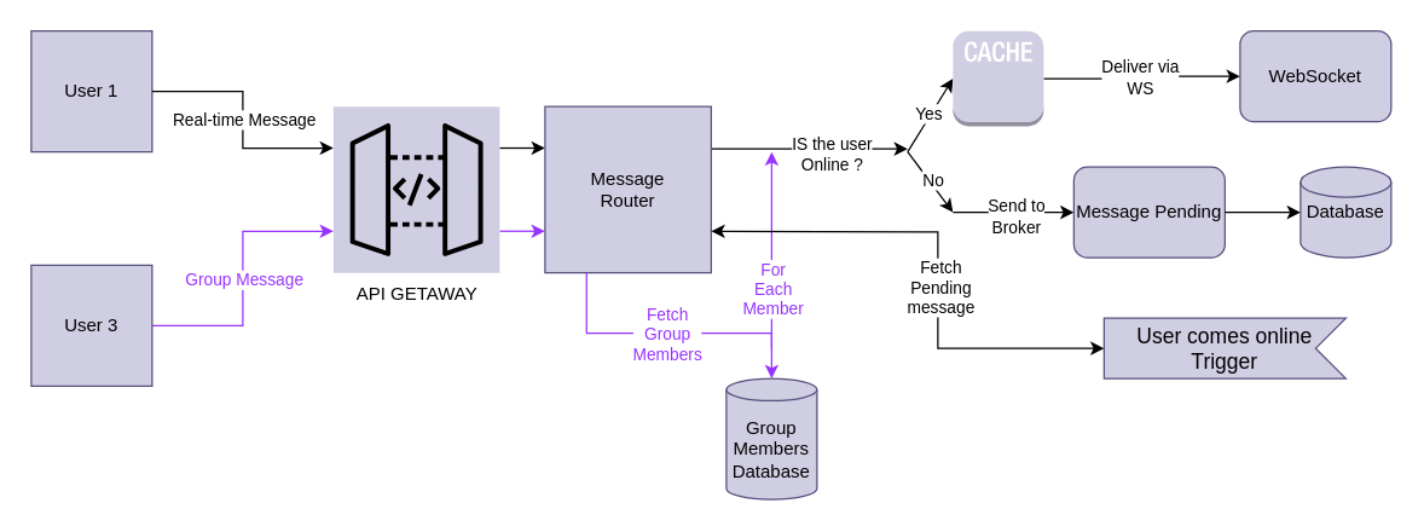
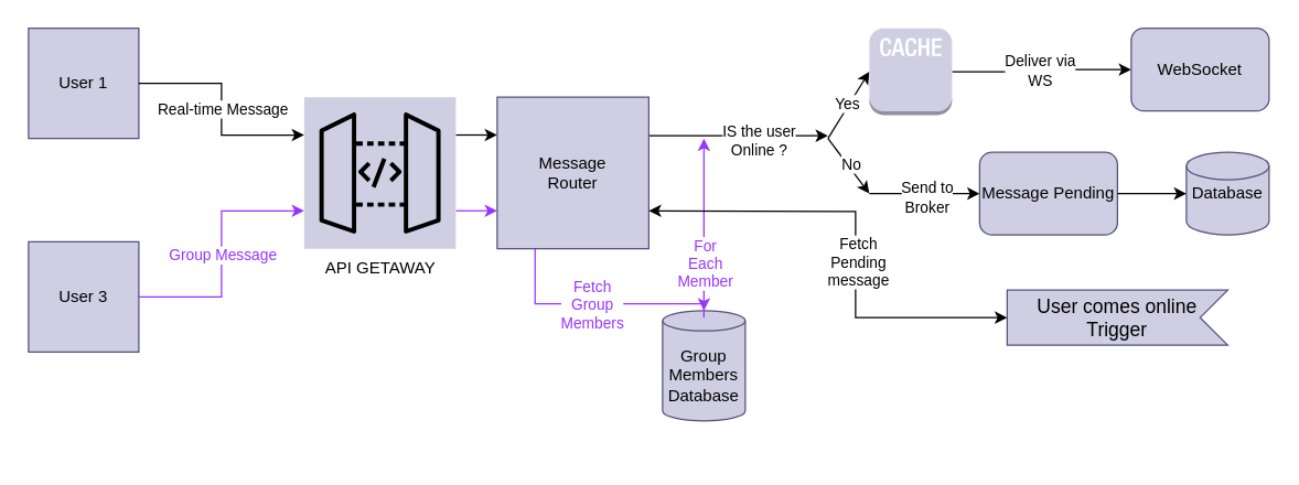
  <mxCell id="0" />
  <mxCell id="1" parent="0" />
  <mxCell id="2" value="User 1" style="whiteSpace=wrap;html=1;aspect=fixed;fillColor=#d0cee2;strokeColor=#56517e;" vertex="1" parent="1"><mxGeometry x="20" y="20" width="80" height="80" as="geometry" /></mxCell>
  <mxCell id="3" style="edgeStyle=orthogonalEdgeStyle;rounded=0;orthogonalLoop=1;jettySize=auto;html=1;exitX=1;exitY=0.25;exitDx=0;exitDy=0;exitPerimeter=0;entryX=0;entryY=0.25;entryDx=0;entryDy=0;" edge="1" parent="1" source="5" target="13"><mxGeometry relative="1" as="geometry" /></mxCell>
  <mxCell id="4" style="edgeStyle=orthogonalEdgeStyle;rounded=0;orthogonalLoop=1;jettySize=auto;html=1;exitX=1;exitY=0.75;exitDx=0;exitDy=0;exitPerimeter=0;entryX=0;entryY=0.75;entryDx=0;entryDy=0;fillColor=#a20025;strokeColor=#9933FF;" edge="1" parent="1" source="5" target="13"><mxGeometry relative="1" as="geometry" /></mxCell>
  <mxCell id="5" value="API GETAWAY" style="points=[[0,0,0],[0.25,0,0],[0.5,0,0],[0.75,0,0],[1,0,0],[0,1,0],[0.25,1,0],[0.5,1,0],[0.75,1,0],[1,1,0],[0,0.25,0],[0,0.5,0],[0,0.75,0],[1,0.25,0],[1,0.5,0],[1,0.75,0]];outlineConnect=0;fillColor=#d0cee2;strokeColor=#000000;dashed=0;verticalLabelPosition=bottom;verticalAlign=top;align=center;html=1;fontSize=12;fontStyle=0;aspect=fixed;shape=mxgraph.aws4.resourceIcon;resIcon=mxgraph.aws4.api_gateway;gradientColor=none;" vertex="1" parent="1"><mxGeometry x="220" y="70" width="110" height="110" as="geometry" /></mxCell>
  <mxCell id="6" style="edgeStyle=orthogonalEdgeStyle;rounded=0;orthogonalLoop=1;jettySize=auto;html=1;entryX=0;entryY=0.25;entryDx=0;entryDy=0;entryPerimeter=0;" edge="1" parent="1" source="2" target="5"><mxGeometry relative="1" as="geometry"><mxPoint x="160" y="120" as="targetPoint" /></mxGeometry></mxCell>
  <mxCell id="7" value="Real-time Message" style="edgeLabel;html=1;align=center;verticalAlign=middle;resizable=0;points=[];" vertex="1" connectable="0" parent="6"><mxGeometry x="-0.004" relative="1" as="geometry"><mxPoint as="offset" /></mxGeometry></mxCell>
  <mxCell id="8" value="User 3" style="whiteSpace=wrap;html=1;aspect=fixed;fillColor=#d0cee2;strokeColor=#56517e;" vertex="1" parent="1"><mxGeometry x="20" y="175" width="80" height="80" as="geometry" /></mxCell>
  <mxCell id="9" style="edgeStyle=orthogonalEdgeStyle;rounded=0;orthogonalLoop=1;jettySize=auto;html=1;entryX=0;entryY=0.75;entryDx=0;entryDy=0;entryPerimeter=0;strokeColor=#9933FF;fillColor=#e51400;" edge="1" parent="1" source="8" target="5"><mxGeometry relative="1" as="geometry" /></mxCell>
  <mxCell id="10" value="Group Message" style="edgeLabel;html=1;align=center;verticalAlign=middle;resizable=0;points=[];fontColor=#9933FF;" vertex="1" connectable="0" parent="9"><mxGeometry x="-0.002" relative="1" as="geometry"><mxPoint as="offset" /></mxGeometry></mxCell>
  <mxCell id="11" style="edgeStyle=orthogonalEdgeStyle;rounded=0;orthogonalLoop=1;jettySize=auto;html=1;exitX=1;exitY=0.25;exitDx=0;exitDy=0;" edge="1" parent="1" source="13"><mxGeometry relative="1" as="geometry"><mxPoint x="600" y="98" as="targetPoint" /><Array as="points"><mxPoint x="600" y="98" /><mxPoint x="600" y="98" /></Array></mxGeometry></mxCell>
  <mxCell id="12" value="IS the user&lt;br&gt;Online ?" style="edgeLabel;html=1;align=center;verticalAlign=middle;resizable=0;points=[];" vertex="1" connectable="0" parent="11"><mxGeometry x="-0.18" y="-1" relative="1" as="geometry"><mxPoint x="26" y="2" as="offset" /></mxGeometry></mxCell>
  <mxCell id="13" value="Message&lt;br&gt;Router" style="whiteSpace=wrap;html=1;aspect=fixed;fillColor=#d0cee2;strokeColor=#56517e;" vertex="1" parent="1"><mxGeometry x="360" y="70" width="110" height="110" as="geometry" /></mxCell>
  <mxCell id="14" value="" style="endArrow=classic;html=1;rounded=0;entryX=0;entryY=0.5;entryDx=0;entryDy=0;entryPerimeter=0;" edge="1" parent="1" target="20"><mxGeometry width="50" height="50" relative="1" as="geometry"><mxPoint x="600" y="100" as="sourcePoint" /><mxPoint x="590" y="40" as="targetPoint" /></mxGeometry></mxCell>
  <mxCell id="15" value="Yes" style="edgeLabel;html=1;align=center;verticalAlign=middle;resizable=0;points=[];" vertex="1" connectable="0" parent="14"><mxGeometry x="0.009" y="2" relative="1" as="geometry"><mxPoint as="offset" /></mxGeometry></mxCell>
  <mxCell id="16" value="" style="endArrow=classic;html=1;rounded=0;" edge="1" parent="1"><mxGeometry width="50" height="50" relative="1" as="geometry"><mxPoint x="600" y="100" as="sourcePoint" /><mxPoint x="630" y="140" as="targetPoint" /></mxGeometry></mxCell>
  <mxCell id="17" value="No" style="edgeLabel;html=1;align=center;verticalAlign=middle;resizable=0;points=[];" vertex="1" connectable="0" parent="16"><mxGeometry x="0.009" y="2" relative="1" as="geometry"><mxPoint as="offset" /></mxGeometry></mxCell>
  <mxCell id="18" style="edgeStyle=orthogonalEdgeStyle;rounded=0;orthogonalLoop=1;jettySize=auto;html=1;entryX=0;entryY=0.5;entryDx=0;entryDy=0;" edge="1" parent="1" source="20" target="21"><mxGeometry relative="1" as="geometry"><mxPoint x="830" y="51.5" as="targetPoint" /></mxGeometry></mxCell>
  <mxCell id="19" value="Deliver via&lt;br&gt;WS" style="edgeLabel;html=1;align=center;verticalAlign=middle;resizable=0;points=[];" vertex="1" connectable="0" parent="18"><mxGeometry x="-0.049" y="1" relative="1" as="geometry"><mxPoint as="offset" /></mxGeometry></mxCell>
  <mxCell id="20" value="" style="outlineConnect=0;dashed=0;verticalLabelPosition=bottom;verticalAlign=top;align=center;html=1;shape=mxgraph.aws3.cache_node;fillColor=#d0cee2;strokeColor=#000000;fontColor=#000000;" vertex="1" parent="1"><mxGeometry x="630" y="20" width="60" height="63" as="geometry" /></mxCell>
  <mxCell id="21" value="&lt;font style=&quot;&quot;&gt;WebS&lt;span style=&quot;background-color: transparent;&quot;&gt;ocket&lt;/span&gt;&lt;/font&gt;" style="rounded=1;whiteSpace=wrap;html=1;fillColor=#d0cee2;strokeColor=#56517e;fontColor=#000000;" vertex="1" parent="1"><mxGeometry x="820" y="20" width="100" height="60" as="geometry" /></mxCell>
  <mxCell id="22" value="&lt;font style=&quot;&quot;&gt;Message Pending&lt;/font&gt;" style="rounded=1;whiteSpace=wrap;html=1;fillColor=#d0cee2;strokeColor=#56517e;fontColor=#000000;" vertex="1" parent="1"><mxGeometry x="710" y="110" width="100" height="60" as="geometry" /></mxCell>
  <mxCell id="23" value="" style="endArrow=classic;html=1;rounded=0;entryX=0;entryY=0.5;entryDx=0;entryDy=0;" edge="1" parent="1" target="22"><mxGeometry width="50" height="50" relative="1" as="geometry"><mxPoint x="630" y="140" as="sourcePoint" /><mxPoint x="660" y="100" as="targetPoint" /></mxGeometry></mxCell>
  <mxCell id="24" value="Send to&lt;br&gt;Broker" style="edgeLabel;html=1;align=center;verticalAlign=middle;resizable=0;points=[];" vertex="1" connectable="0" parent="23"><mxGeometry x="0.016" y="-2" relative="1" as="geometry"><mxPoint as="offset" /></mxGeometry></mxCell>
  <mxCell id="25" value="Database" style="strokeWidth=1;html=1;shape=mxgraph.flowchart.database;whiteSpace=wrap;fillColor=#d0cee2;strokeColor=#56517e;" vertex="1" parent="1"><mxGeometry x="860" y="110" width="60" height="60" as="geometry" /></mxCell>
  <mxCell id="26" style="edgeStyle=orthogonalEdgeStyle;rounded=0;orthogonalLoop=1;jettySize=auto;html=1;entryX=0;entryY=0.5;entryDx=0;entryDy=0;entryPerimeter=0;" edge="1" parent="1" source="22" target="25"><mxGeometry relative="1" as="geometry" /></mxCell>
  <mxCell id="27" value="&lt;font style=&quot;&quot;&gt;User comes online Trigger&lt;/font&gt;" style="html=1;shape=mxgraph.infographic.ribbonSimple;notch1=20;notch2=0;align=center;verticalAlign=middle;fontSize=14;fontStyle=0;flipH=1;fillColor=#d0cee2;whiteSpace=wrap;strokeColor=#56517e;fontColor=#000000;" vertex="1" parent="1"><mxGeometry x="730" y="210" width="160" height="40" as="geometry" /></mxCell>
- <mxCell id="28" value="Group&lt;br&gt;Members&lt;br&gt;Database" style="shape=cylinder3;whiteSpace=wrap;html=1;boundedLbl=1;backgroundOutline=1;size=7.345;fillColor=#d0cee2;strokeColor=#56517e;" vertex="1" parent="1"><mxGeometry x="480" y="250" width="60" height="80" as="geometry" /></mxCell>
+ <mxCell id="28" value="Group&lt;br&gt;Members&lt;br&gt;Database" style="shape=cylinder3;whiteSpace=wrap;html=1;boundedLbl=1;backgroundOutline=1;size=7.345;fillColor=#d0cee2;strokeColor=#56517e;" vertex="1" parent="1"><mxGeometry x="480" y="225" width="60" height="80" as="geometry" /></mxCell>
  <mxCell id="29" style="edgeStyle=orthogonalEdgeStyle;rounded=0;orthogonalLoop=1;jettySize=auto;html=1;entryX=0.5;entryY=0;entryDx=0;entryDy=0;entryPerimeter=0;fillColor=#a20025;strokeColor=#9933FF;exitX=0.25;exitY=1;exitDx=0;exitDy=0;" edge="1" parent="1" source="13" target="28"><mxGeometry relative="1" as="geometry"><mxPoint x="390" y="210" as="sourcePoint" /><Array as="points"><mxPoint x="388" y="220" /><mxPoint x="510" y="220" /></Array></mxGeometry></mxCell>
  <mxCell id="30" value="Fetch&lt;br&gt;Group&lt;br&gt;Members" style="edgeLabel;html=1;align=center;verticalAlign=middle;resizable=0;points=[];fontColor=#9933FF;" vertex="1" connectable="0" parent="29"><mxGeometry x="-0.036" relative="1" as="geometry"><mxPoint as="offset" /></mxGeometry></mxCell>
  <mxCell id="31" value="" style="endArrow=classic;html=1;rounded=0;fontColor=#890F5C;strokeColor=#9933FF;" edge="1" parent="1"><mxGeometry width="50" height="50" relative="1" as="geometry"><mxPoint x="510" y="230" as="sourcePoint" /><mxPoint x="510" y="100" as="targetPoint" /></mxGeometry></mxCell>
  <mxCell id="32" value="For&lt;br&gt;Each&lt;br&gt;Member" style="edgeLabel;html=1;align=center;verticalAlign=middle;resizable=0;points=[];fontColor=#9933FF;" vertex="1" connectable="0" parent="31"><mxGeometry x="-0.005" y="-1" relative="1" as="geometry"><mxPoint x="-1" y="25" as="offset" /></mxGeometry></mxCell>
  <mxCell id="33" value="" style="endArrow=classic;startArrow=classic;html=1;rounded=0;exitX=1;exitY=0.75;exitDx=0;exitDy=0;" edge="1" parent="1" source="13"><mxGeometry width="50" height="50" relative="1" as="geometry"><mxPoint x="490" y="152.5" as="sourcePoint" /><mxPoint x="730" y="230" as="targetPoint" /><Array as="points"><mxPoint x="620" y="153" /><mxPoint x="620" y="230" /></Array></mxGeometry></mxCell>
  <mxCell id="34" value="Fetch&lt;br&gt;Pending&lt;br&gt;message" style="edgeLabel;html=1;align=center;verticalAlign=middle;resizable=0;points=[];" vertex="1" connectable="0" parent="33"><mxGeometry x="0.141" y="1" relative="1" as="geometry"><mxPoint y="-5" as="offset" /></mxGeometry></mxCell>
